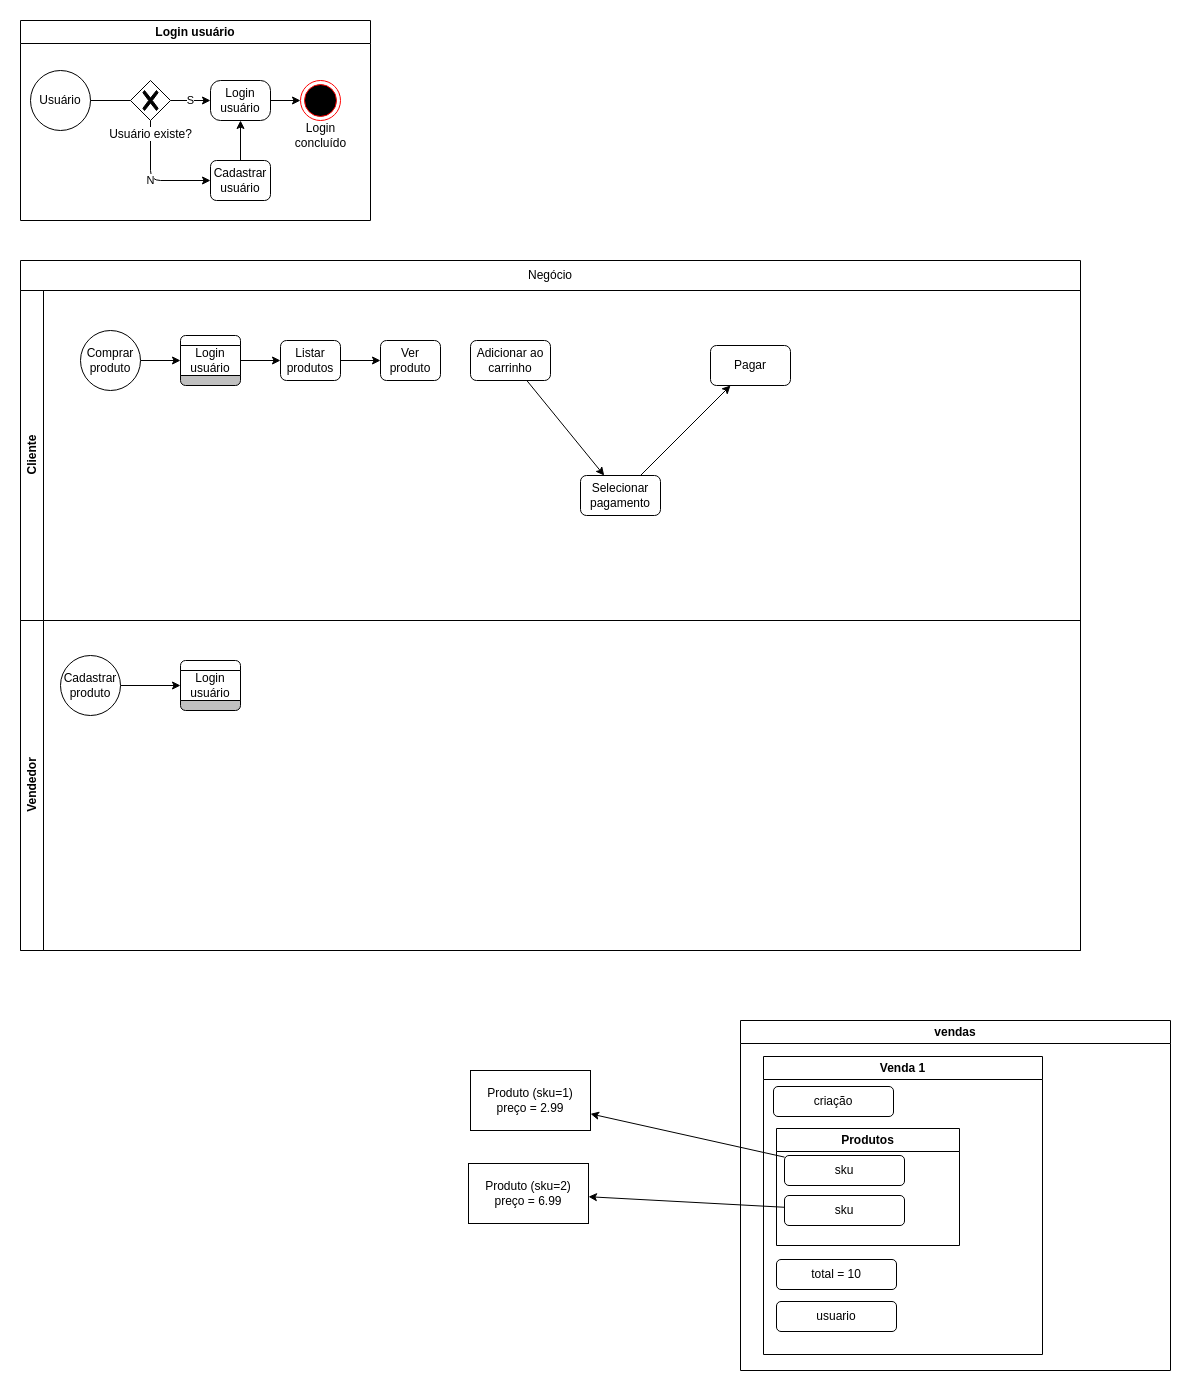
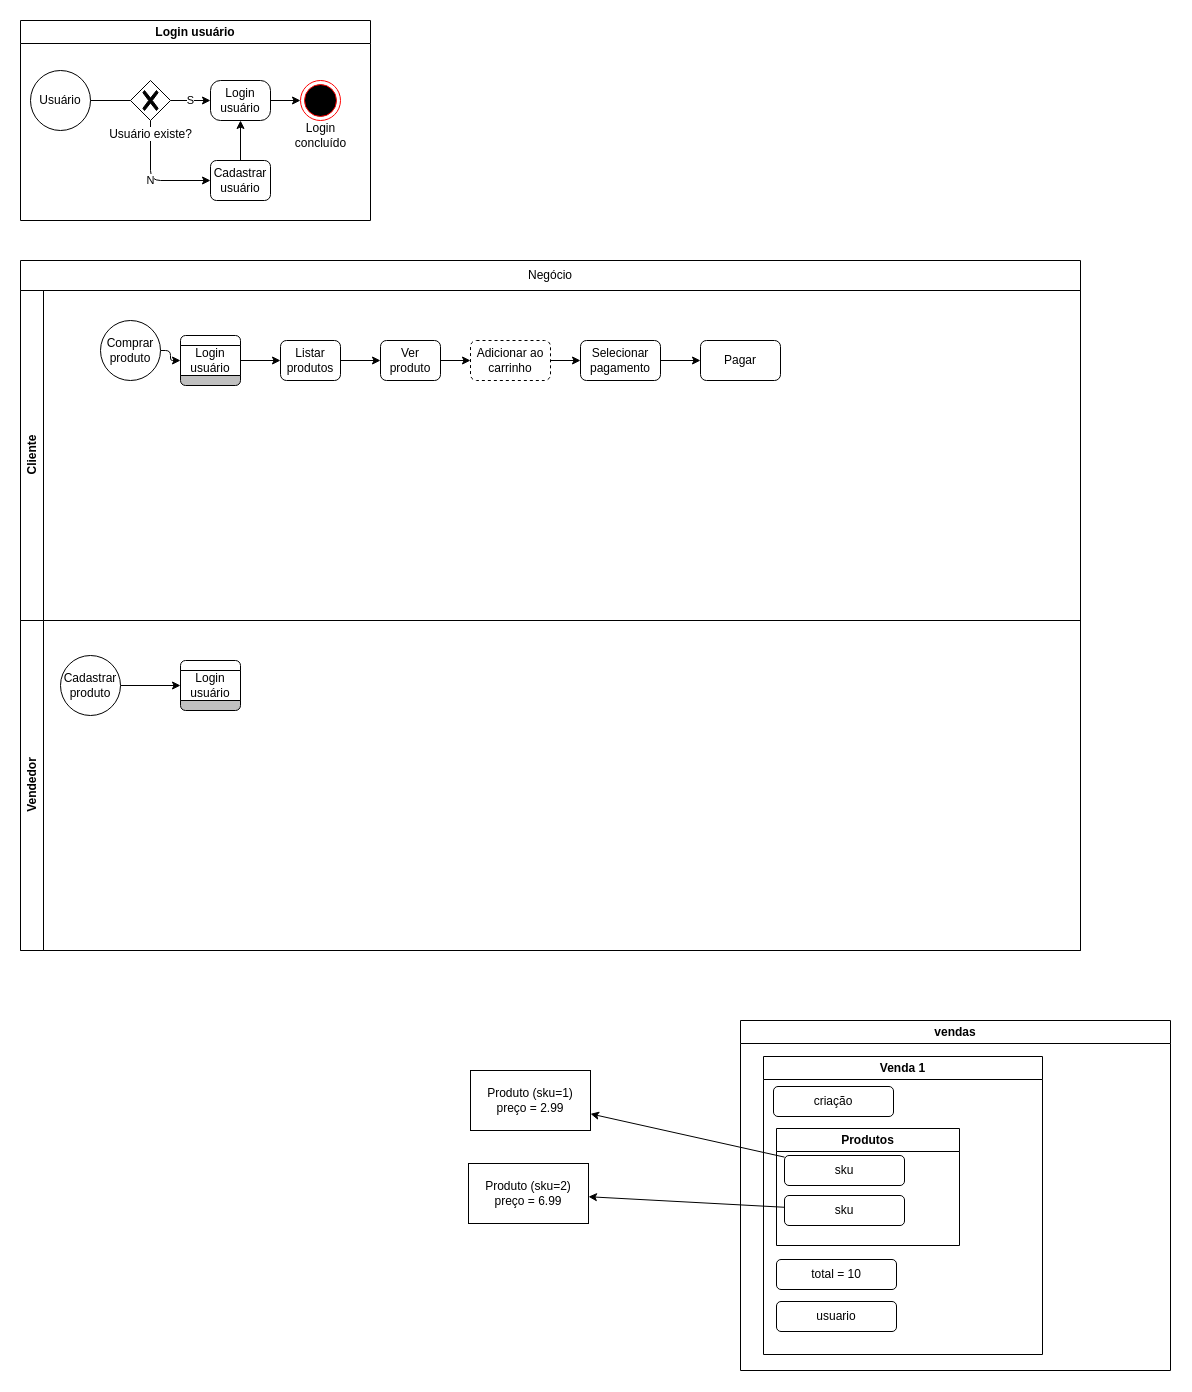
  <mxCell id="0" />
  <mxCell id="1" parent="0" />
  <mxCell id="2" value="Negócio" style="swimlane;fontStyle=0;childLayout=stackLayout;horizontal=1;startSize=30;horizontalStack=0;resizeParent=1;resizeParentMax=0;resizeLast=0;collapsible=1;marginBottom=0;whiteSpace=wrap;html=1;" parent="1" vertex="1"><mxGeometry x="20" y="260" width="1060" height="690" as="geometry" /></mxCell>
  <mxCell id="3" value="Cliente" style="swimlane;horizontal=0;whiteSpace=wrap;html=1;" parent="2" vertex="1"><mxGeometry y="30" width="1060" height="330" as="geometry"><mxRectangle y="30" width="450" height="30" as="alternateBounds" /></mxGeometry></mxCell>
  <mxCell id="4" style="edgeStyle=orthogonalEdgeStyle;html=1;" parent="3" source="5" target="16" edge="1"><mxGeometry relative="1" as="geometry" /></mxCell>
- <mxCell id="5" value="Comprar produto" style="ellipse;whiteSpace=wrap;html=1;aspect=fixed;labelBackgroundColor=none;" parent="3" vertex="1"><mxGeometry x="60" y="40" width="60" height="60" as="geometry" /></mxCell>
+ <mxCell id="5" value="Comprar produto" style="ellipse;whiteSpace=wrap;html=1;aspect=fixed;labelBackgroundColor=none;" parent="3" vertex="1"><mxGeometry x="80" y="30" width="60" height="60" as="geometry" /></mxCell>
  <mxCell id="6" value="" style="edgeStyle=none;html=1;" parent="3" source="16" target="8" edge="1"><mxGeometry relative="1" as="geometry"><mxPoint x="220" y="70" as="sourcePoint" /></mxGeometry></mxCell>
  <mxCell id="7" value="" style="edgeStyle=none;html=1;" parent="3" source="8" target="10" edge="1"><mxGeometry relative="1" as="geometry" /></mxCell>
  <mxCell id="8" value="Listar produtos" style="rounded=1;whiteSpace=wrap;html=1;labelBackgroundColor=none;" parent="3" vertex="1"><mxGeometry x="260" y="50" width="60" height="40" as="geometry" /></mxCell>
+ <mxCell id="9" value="" style="edgeStyle=none;html=1;" parent="3" source="10" target="12" edge="1"><mxGeometry relative="1" as="geometry" /></mxCell>
  <mxCell id="10" value="Ver produto" style="rounded=1;whiteSpace=wrap;html=1;labelBackgroundColor=none;" parent="3" vertex="1"><mxGeometry x="360" y="50" width="60" height="40" as="geometry" /></mxCell>
  <mxCell id="11" value="" style="edgeStyle=none;html=1;" parent="3" source="12" target="14" edge="1"><mxGeometry relative="1" as="geometry" /></mxCell>
- <mxCell id="12" value="Adicionar ao carrinho" style="rounded=1;whiteSpace=wrap;html=1;labelBackgroundColor=none;" parent="3" vertex="1"><mxGeometry x="450" y="50" width="80" height="40" as="geometry" /></mxCell>
+ <mxCell id="12" value="Adicionar ao carrinho" style="rounded=1;whiteSpace=wrap;html=1;labelBackgroundColor=none;dashed=1;" parent="3" vertex="1"><mxGeometry x="450" y="50" width="80" height="40" as="geometry" /></mxCell>
  <mxCell id="13" value="" style="edgeStyle=none;html=1;" parent="3" source="14" target="15" edge="1"><mxGeometry relative="1" as="geometry" /></mxCell>
- <mxCell id="14" value="Selecionar pagamento" style="rounded=1;whiteSpace=wrap;html=1;labelBackgroundColor=none;" parent="3" vertex="1"><mxGeometry x="560" y="185" width="80" height="40" as="geometry" /></mxCell>
- <mxCell id="15" value="Pagar" style="rounded=1;whiteSpace=wrap;html=1;labelBackgroundColor=none;" parent="3" vertex="1"><mxGeometry x="690" y="55" width="80" height="40" as="geometry" /></mxCell>
+ <mxCell id="14" value="Selecionar pagamento" style="rounded=1;whiteSpace=wrap;html=1;labelBackgroundColor=none;" parent="3" vertex="1"><mxGeometry x="560" y="50" width="80" height="40" as="geometry" /></mxCell>
+ <mxCell id="15" value="Pagar" style="rounded=1;whiteSpace=wrap;html=1;labelBackgroundColor=none;" parent="3" vertex="1"><mxGeometry x="680" y="50" width="80" height="40" as="geometry" /></mxCell>
  <mxCell id="16" value="Login" style="rounded=1;whiteSpace=wrap;html=1;container=1;collapsible=0;absoluteArcSize=1;arcSize=22;childLayout=stackLayout;horizontal=1;horizontalStack=0;resizeParent=1;resizeParentMax=0;resizeLast=0;labelBackgroundColor=default;" parent="3" vertex="1"><mxGeometry x="160" y="45" width="60" height="50" as="geometry" /></mxCell>
  <mxCell id="17" value="" style="whiteSpace=wrap;connectable=0;html=1;shape=mxgraph.basic.rect;size=10;rectStyle=rounded;bottomRightStyle=square;bottomLeftStyle=square;part=1;labelBackgroundColor=default;" parent="16" vertex="1"><mxGeometry width="60" height="10" as="geometry" /></mxCell>
  <mxCell id="18" value="Login usuário" style="shape=mxgraph.bpmn.task;part=1;taskMarker=abstract;connectable=0;whiteSpace=wrap;html=1;labelBackgroundColor=default;" parent="16" vertex="1"><mxGeometry y="10" width="60" height="30" as="geometry" /></mxCell>
  <mxCell id="19" value="" style="whiteSpace=wrap;connectable=0;html=1;shape=mxgraph.basic.rect;size=10;rectStyle=rounded;topRightStyle=square;topLeftStyle=square;fillColor=#C0C0C0;part=1;labelBackgroundColor=default;" parent="16" vertex="1"><mxGeometry y="40" width="60" height="10" as="geometry" /></mxCell>
  <mxCell id="20" value="Vendedor" style="swimlane;horizontal=0;whiteSpace=wrap;html=1;" parent="2" vertex="1"><mxGeometry y="360" width="1060" height="330" as="geometry"><mxRectangle y="30" width="450" height="30" as="alternateBounds" /></mxGeometry></mxCell>
  <mxCell id="21" style="edgeStyle=none;html=1;" parent="20" source="22" target="23" edge="1"><mxGeometry relative="1" as="geometry" /></mxCell>
  <mxCell id="22" value="Cadastrar produto" style="ellipse;whiteSpace=wrap;html=1;aspect=fixed;labelBackgroundColor=none;" parent="20" vertex="1"><mxGeometry x="40" y="35" width="60" height="60" as="geometry" /></mxCell>
  <mxCell id="23" value="Login" style="rounded=1;whiteSpace=wrap;html=1;container=1;collapsible=0;absoluteArcSize=1;arcSize=22;childLayout=stackLayout;horizontal=1;horizontalStack=0;resizeParent=1;resizeParentMax=0;resizeLast=0;labelBackgroundColor=default;" parent="20" vertex="1"><mxGeometry x="160" y="40" width="60" height="50" as="geometry" /></mxCell>
  <mxCell id="24" value="" style="whiteSpace=wrap;connectable=0;html=1;shape=mxgraph.basic.rect;size=10;rectStyle=rounded;bottomRightStyle=square;bottomLeftStyle=square;part=1;labelBackgroundColor=default;" parent="23" vertex="1"><mxGeometry width="60" height="10" as="geometry" /></mxCell>
  <mxCell id="25" value="Login usuário" style="shape=mxgraph.bpmn.task;part=1;taskMarker=abstract;connectable=0;whiteSpace=wrap;html=1;labelBackgroundColor=default;" parent="23" vertex="1"><mxGeometry y="10" width="60" height="30" as="geometry" /></mxCell>
  <mxCell id="26" value="" style="whiteSpace=wrap;connectable=0;html=1;shape=mxgraph.basic.rect;size=10;rectStyle=rounded;topRightStyle=square;topLeftStyle=square;fillColor=#C0C0C0;part=1;labelBackgroundColor=default;" parent="23" vertex="1"><mxGeometry y="40" width="60" height="10" as="geometry" /></mxCell>
  <mxCell id="27" value="Login usuário" style="swimlane;whiteSpace=wrap;html=1;labelBackgroundColor=default;" parent="1" vertex="1"><mxGeometry x="20" y="20" width="350" height="200" as="geometry" /></mxCell>
  <mxCell id="28" value="Usuário" style="ellipse;whiteSpace=wrap;html=1;aspect=fixed;labelBackgroundColor=none;" parent="27" vertex="1"><mxGeometry x="10" y="50" width="60" height="60" as="geometry" /></mxCell>
  <mxCell id="29" value="" style="edgeStyle=orthogonalEdgeStyle;html=1;" parent="27" source="30" target="37" edge="1"><mxGeometry relative="1" as="geometry" /></mxCell>
  <mxCell id="30" value="Login usuário" style="rounded=1;whiteSpace=wrap;html=1;container=1;collapsible=0;absoluteArcSize=1;arcSize=20;childLayout=stackLayout;horizontal=1;horizontalStack=0;resizeParent=1;resizeParentMax=0;resizeLast=0;fontFamily=Helvetica;fontSize=12;fontColor=default;align=center;strokeColor=default;fillColor=default;" parent="27" vertex="1"><mxGeometry x="190" y="60" width="60" height="40" as="geometry" /></mxCell>
  <mxCell id="31" value="" style="edgeStyle=none;html=1;endArrow=none;" parent="27" source="28" target="36" edge="1"><mxGeometry relative="1" as="geometry"><mxPoint x="70" y="80" as="sourcePoint" /><mxPoint x="190" y="80" as="targetPoint" /></mxGeometry></mxCell>
  <mxCell id="32" value="S" style="edgeStyle=none;html=1;startArrow=none;" parent="27" source="36" target="30" edge="1"><mxGeometry relative="1" as="geometry" /></mxCell>
  <mxCell id="33" value="" style="edgeStyle=orthogonalEdgeStyle;html=1;" parent="27" source="34" target="30" edge="1"><mxGeometry relative="1" as="geometry" /></mxCell>
  <mxCell id="34" value="Cadastrar usuário" style="rounded=1;whiteSpace=wrap;html=1;labelBackgroundColor=none;" parent="27" vertex="1"><mxGeometry x="190" y="140" width="60" height="40" as="geometry" /></mxCell>
  <mxCell id="35" value="N" style="edgeStyle=orthogonalEdgeStyle;html=1;" parent="27" source="36" target="34" edge="1"><mxGeometry relative="1" as="geometry"><Array as="points"><mxPoint x="130" y="160" /></Array></mxGeometry></mxCell>
  <mxCell id="36" value="Usuário existe?" style="points=[[0.25,0.25,0],[0.5,0,0],[0.75,0.25,0],[1,0.5,0],[0.75,0.75,0],[0.5,1,0],[0.25,0.75,0],[0,0.5,0]];shape=mxgraph.bpmn.gateway2;html=1;verticalLabelPosition=bottom;labelBackgroundColor=default;verticalAlign=top;align=center;perimeter=rhombusPerimeter;outlineConnect=0;outline=none;symbol=none;gwType=exclusive;fontFamily=Helvetica;fontSize=12;fontColor=default;strokeColor=default;fillColor=default;" parent="27" vertex="1"><mxGeometry x="110" y="60" width="40" height="40" as="geometry" /></mxCell>
  <mxCell id="37" value="Login&lt;br&gt;concluído" style="ellipse;html=1;shape=endState;fillColor=#000000;strokeColor=#ff0000;labelBackgroundColor=none;verticalAlign=middle;spacingTop=70;" parent="27" vertex="1"><mxGeometry x="280" y="60" width="40" height="40" as="geometry" /></mxCell>
  <mxCell id="38" value="Produto (sku=1)&lt;br&gt;preço = 2.99" style="rounded=0;whiteSpace=wrap;html=1;" vertex="1" parent="1"><mxGeometry x="470" y="1070" width="120" height="60" as="geometry" /></mxCell>
  <mxCell id="39" value="vendas" style="swimlane;whiteSpace=wrap;html=1;" vertex="1" parent="1"><mxGeometry x="740" y="1020" width="430" height="350" as="geometry" /></mxCell>
  <mxCell id="40" value="Venda 1" style="swimlane;whiteSpace=wrap;html=1;" vertex="1" parent="39"><mxGeometry x="23" y="36" width="279" height="298" as="geometry" /></mxCell>
  <mxCell id="41" value="criação" style="rounded=1;whiteSpace=wrap;html=1;" vertex="1" parent="40"><mxGeometry x="10" y="30" width="120" height="30" as="geometry" /></mxCell>
  <mxCell id="42" value="total = 10" style="rounded=1;whiteSpace=wrap;html=1;" vertex="1" parent="40"><mxGeometry x="13" y="203" width="120" height="30" as="geometry" /></mxCell>
  <mxCell id="43" value="usuario" style="rounded=1;whiteSpace=wrap;html=1;" vertex="1" parent="40"><mxGeometry x="13" y="245" width="120" height="30" as="geometry" /></mxCell>
  <mxCell id="44" value="Produtos" style="swimlane;whiteSpace=wrap;html=1;" vertex="1" parent="40"><mxGeometry x="13" y="72" width="183" height="117" as="geometry" /></mxCell>
  <mxCell id="45" value="sku" style="rounded=1;whiteSpace=wrap;html=1;" vertex="1" parent="44"><mxGeometry x="8" y="27" width="120" height="30" as="geometry" /></mxCell>
  <mxCell id="46" value="sku" style="rounded=1;whiteSpace=wrap;html=1;" vertex="1" parent="44"><mxGeometry x="8" y="67" width="120" height="30" as="geometry" /></mxCell>
  <mxCell id="47" style="edgeStyle=none;html=1;" edge="1" parent="1" source="45" target="38"><mxGeometry relative="1" as="geometry" /></mxCell>
  <mxCell id="48" value="Produto (sku=2)&lt;br&gt;preço = 6.99" style="rounded=0;whiteSpace=wrap;html=1;" vertex="1" parent="1"><mxGeometry x="468" y="1163" width="120" height="60" as="geometry" /></mxCell>
  <mxCell id="49" style="edgeStyle=none;html=1;" edge="1" parent="1" source="46" target="48"><mxGeometry relative="1" as="geometry" /></mxCell>
